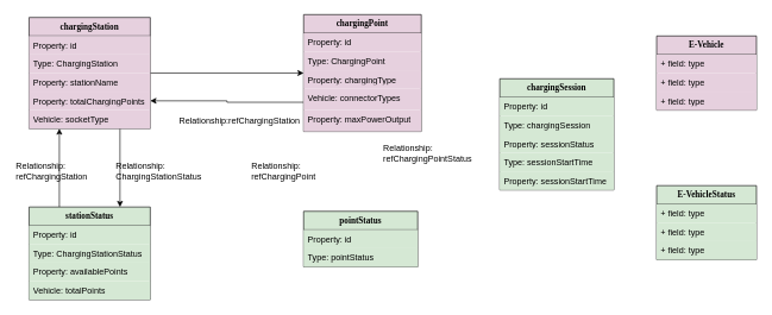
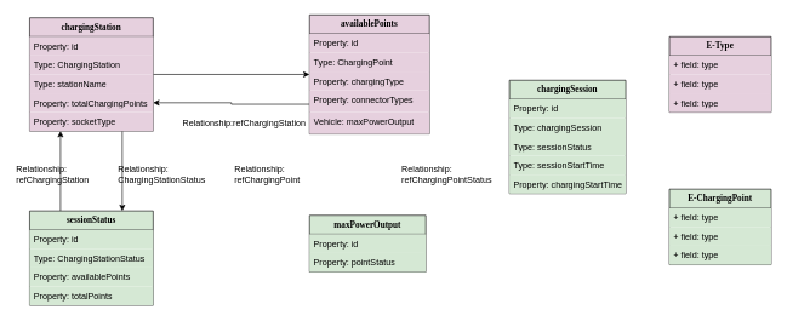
  <mxCell id="0" />
  <mxCell id="1" parent="0" />
  <mxCell id="2" style="edgeStyle=orthogonalEdgeStyle;rounded=0;orthogonalLoop=1;jettySize=auto;html=1;exitX=1;exitY=0.5;exitDx=0;exitDy=0;entryX=0;entryY=0.5;entryDx=0;entryDy=0;" edge="1" parent="1" source="4" target="11"><mxGeometry relative="1" as="geometry" /></mxCell>
  <mxCell id="3" style="edgeStyle=orthogonalEdgeStyle;rounded=0;orthogonalLoop=1;jettySize=auto;html=1;exitX=0.75;exitY=1;exitDx=0;exitDy=0;entryX=0.75;entryY=0;entryDx=0;entryDy=0;" edge="1" parent="1" source="4" target="22"><mxGeometry relative="1" as="geometry" /></mxCell>
  <mxCell id="4" value="&lt;span style=&quot;font-family: Verdana; font-weight: 700; text-wrap-mode: nowrap; background-color: transparent; color: light-dark(rgb(0, 0, 0), rgb(255, 255, 255));&quot;&gt;chargingStation&lt;/span&gt;" style="swimlane;fontStyle=0;childLayout=stackLayout;horizontal=1;startSize=26;fillColor=#E6D0DE;horizontalStack=0;resizeParent=1;resizeParentMax=0;resizeLast=0;collapsible=1;marginBottom=0;whiteSpace=wrap;html=1;" parent="1" vertex="1"><mxGeometry x="40" y="24" width="170" height="156" as="geometry" /></mxCell>
  <mxCell id="5" value="Property:&amp;nbsp;id" style="text;strokeColor=none;fillColor=#E6D0DE;align=left;verticalAlign=top;spacingLeft=4;spacingRight=4;overflow=hidden;rotatable=0;points=[[0,0.5],[1,0.5]];portConstraint=eastwest;whiteSpace=wrap;html=1;" vertex="1" parent="4"><mxGeometry y="26" width="170" height="26" as="geometry" /></mxCell>
  <mxCell id="6" value="Type:&amp;nbsp;ChargingStation&amp;nbsp;" style="text;strokeColor=none;fillColor=#E6D0DE;align=left;verticalAlign=top;spacingLeft=4;spacingRight=4;overflow=hidden;rotatable=0;points=[[0,0.5],[1,0.5]];portConstraint=eastwest;whiteSpace=wrap;html=1;" parent="4" vertex="1"><mxGeometry y="52" width="170" height="26" as="geometry" /></mxCell>
- <mxCell id="7" value="Property: stationName" style="text;strokeColor=none;fillColor=#E6D0DE;align=left;verticalAlign=top;spacingLeft=4;spacingRight=4;overflow=hidden;rotatable=0;points=[[0,0.5],[1,0.5]];portConstraint=eastwest;whiteSpace=wrap;html=1;" parent="4" vertex="1"><mxGeometry y="78" width="170" height="26" as="geometry" /></mxCell>
+ <mxCell id="7" value="Type: stationName" style="text;strokeColor=none;fillColor=#E6D0DE;align=left;verticalAlign=top;spacingLeft=4;spacingRight=4;overflow=hidden;rotatable=0;points=[[0,0.5],[1,0.5]];portConstraint=eastwest;whiteSpace=wrap;html=1;" parent="4" vertex="1"><mxGeometry y="78" width="170" height="26" as="geometry" /></mxCell>
  <mxCell id="8" value="Property:&amp;nbsp;&lt;span style=&quot;background-color: transparent;&quot;&gt;totalChargingPoints&lt;/span&gt;" style="text;strokeColor=none;fillColor=#E6D0DE;align=left;verticalAlign=top;spacingLeft=4;spacingRight=4;overflow=hidden;rotatable=0;points=[[0,0.5],[1,0.5]];portConstraint=eastwest;whiteSpace=wrap;html=1;" vertex="1" parent="4"><mxGeometry y="104" width="170" height="26" as="geometry" /></mxCell>
- <mxCell id="9" value="Vehicle: socketType" style="text;strokeColor=none;fillColor=#E6D0DE;align=left;verticalAlign=top;spacingLeft=4;spacingRight=4;overflow=hidden;rotatable=0;points=[[0,0.5],[1,0.5]];portConstraint=eastwest;whiteSpace=wrap;html=1;" parent="4" vertex="1"><mxGeometry y="130" width="170" height="26" as="geometry" /></mxCell>
+ <mxCell id="9" value="Property: socketType" style="text;strokeColor=none;fillColor=#E6D0DE;align=left;verticalAlign=top;spacingLeft=4;spacingRight=4;overflow=hidden;rotatable=0;points=[[0,0.5],[1,0.5]];portConstraint=eastwest;whiteSpace=wrap;html=1;" parent="4" vertex="1"><mxGeometry y="130" width="170" height="26" as="geometry" /></mxCell>
  <mxCell id="10" style="edgeStyle=orthogonalEdgeStyle;rounded=0;orthogonalLoop=1;jettySize=auto;html=1;exitX=0;exitY=0.75;exitDx=0;exitDy=0;entryX=1;entryY=0.75;entryDx=0;entryDy=0;" edge="1" parent="1" source="11" target="4"><mxGeometry relative="1" as="geometry" /></mxCell>
- <mxCell id="11" value="&lt;div&gt;&lt;font face=&quot;Verdana&quot;&gt;&lt;span style=&quot;text-wrap-mode: nowrap;&quot;&gt;&lt;b&gt;chargingPoint&lt;/b&gt;&lt;/span&gt;&lt;/font&gt;&lt;/div&gt;" style="swimlane;fontStyle=0;childLayout=stackLayout;horizontal=1;startSize=26;fillColor=#E6D0DE;horizontalStack=0;resizeParent=1;resizeParentMax=0;resizeLast=0;collapsible=1;marginBottom=0;whiteSpace=wrap;html=1;" parent="1" vertex="1"><mxGeometry x="425" y="20" width="165" height="164" as="geometry" /></mxCell>
+ <mxCell id="11" value="&lt;div&gt;&lt;font face=&quot;Verdana&quot;&gt;&lt;span style=&quot;text-wrap-mode: nowrap;&quot;&gt;&lt;b&gt;availablePoints&lt;/b&gt;&lt;/span&gt;&lt;/font&gt;&lt;/div&gt;" style="swimlane;fontStyle=0;childLayout=stackLayout;horizontal=1;startSize=26;fillColor=#E6D0DE;horizontalStack=0;resizeParent=1;resizeParentMax=0;resizeLast=0;collapsible=1;marginBottom=0;whiteSpace=wrap;html=1;" parent="1" vertex="1"><mxGeometry x="425" y="20" width="165" height="164" as="geometry" /></mxCell>
  <mxCell id="12" value="Property:&amp;nbsp;id" style="text;strokeColor=none;fillColor=#E6D0DE;align=left;verticalAlign=top;spacingLeft=4;spacingRight=4;overflow=hidden;rotatable=0;points=[[0,0.5],[1,0.5]];portConstraint=eastwest;whiteSpace=wrap;html=1;" parent="11" vertex="1"><mxGeometry y="26" width="165" height="26" as="geometry" /></mxCell>
  <mxCell id="13" value="Type:&amp;nbsp;ChargingPoint" style="text;strokeColor=none;fillColor=#E6D0DE;align=left;verticalAlign=top;spacingLeft=4;spacingRight=4;overflow=hidden;rotatable=0;points=[[0,0.5],[1,0.5]];portConstraint=eastwest;whiteSpace=wrap;html=1;" parent="11" vertex="1"><mxGeometry y="52" width="165" height="26" as="geometry" /></mxCell>
  <mxCell id="14" value="Property:&amp;nbsp;chargingType" style="text;strokeColor=none;fillColor=#E6D0DE;align=left;verticalAlign=top;spacingLeft=4;spacingRight=4;overflow=hidden;rotatable=0;points=[[0,0.5],[1,0.5]];portConstraint=eastwest;whiteSpace=wrap;html=1;" parent="11" vertex="1"><mxGeometry y="78" width="165" height="26" as="geometry" /></mxCell>
- <mxCell id="15" value="Vehicle:&amp;nbsp;connectorTypes" style="text;strokeColor=none;fillColor=#E6D0DE;align=left;verticalAlign=top;spacingLeft=4;spacingRight=4;overflow=hidden;rotatable=0;points=[[0,0.5],[1,0.5]];portConstraint=eastwest;whiteSpace=wrap;html=1;" vertex="1" parent="11"><mxGeometry y="104" width="165" height="30" as="geometry" /></mxCell>
- <mxCell id="16" value="Property:&amp;nbsp;maxPowerOutput" style="text;strokeColor=none;fillColor=#E6D0DE;align=left;verticalAlign=top;spacingLeft=4;spacingRight=4;overflow=hidden;rotatable=0;points=[[0,0.5],[1,0.5]];portConstraint=eastwest;whiteSpace=wrap;html=1;" vertex="1" parent="11"><mxGeometry y="134" width="165" height="30" as="geometry" /></mxCell>
- <mxCell id="17" value="&lt;font face=&quot;Verdana&quot;&gt;&lt;span style=&quot;text-wrap-mode: nowrap;&quot;&gt;&lt;b&gt;E-Vehicle&lt;/b&gt;&lt;/span&gt;&lt;/font&gt;" style="swimlane;fontStyle=0;childLayout=stackLayout;horizontal=1;startSize=26;fillColor=#E6D0DE;horizontalStack=0;resizeParent=1;resizeParentMax=0;resizeLast=0;collapsible=1;marginBottom=0;whiteSpace=wrap;html=1;" parent="1" vertex="1"><mxGeometry x="920" y="50" width="140" height="104" as="geometry" /></mxCell>
+ <mxCell id="15" value="Property:&amp;nbsp;connectorTypes" style="text;strokeColor=none;fillColor=#E6D0DE;align=left;verticalAlign=top;spacingLeft=4;spacingRight=4;overflow=hidden;rotatable=0;points=[[0,0.5],[1,0.5]];portConstraint=eastwest;whiteSpace=wrap;html=1;" vertex="1" parent="11"><mxGeometry y="104" width="165" height="30" as="geometry" /></mxCell>
+ <mxCell id="16" value="Vehicle:&amp;nbsp;maxPowerOutput" style="text;strokeColor=none;fillColor=#E6D0DE;align=left;verticalAlign=top;spacingLeft=4;spacingRight=4;overflow=hidden;rotatable=0;points=[[0,0.5],[1,0.5]];portConstraint=eastwest;whiteSpace=wrap;html=1;" vertex="1" parent="11"><mxGeometry y="134" width="165" height="30" as="geometry" /></mxCell>
+ <mxCell id="17" value="&lt;font face=&quot;Verdana&quot;&gt;&lt;span style=&quot;text-wrap-mode: nowrap;&quot;&gt;&lt;b&gt;E-Type&lt;/b&gt;&lt;/span&gt;&lt;/font&gt;" style="swimlane;fontStyle=0;childLayout=stackLayout;horizontal=1;startSize=26;fillColor=#E6D0DE;horizontalStack=0;resizeParent=1;resizeParentMax=0;resizeLast=0;collapsible=1;marginBottom=0;whiteSpace=wrap;html=1;" parent="1" vertex="1"><mxGeometry x="920" y="50" width="140" height="104" as="geometry" /></mxCell>
  <mxCell id="18" value="+ field: type" style="text;strokeColor=none;fillColor=#E6D0DE;align=left;verticalAlign=top;spacingLeft=4;spacingRight=4;overflow=hidden;rotatable=0;points=[[0,0.5],[1,0.5]];portConstraint=eastwest;whiteSpace=wrap;html=1;" parent="17" vertex="1"><mxGeometry y="26" width="140" height="26" as="geometry" /></mxCell>
  <mxCell id="19" value="+ field: type" style="text;strokeColor=none;fillColor=#E6D0DE;align=left;verticalAlign=top;spacingLeft=4;spacingRight=4;overflow=hidden;rotatable=0;points=[[0,0.5],[1,0.5]];portConstraint=eastwest;whiteSpace=wrap;html=1;" parent="17" vertex="1"><mxGeometry y="52" width="140" height="26" as="geometry" /></mxCell>
  <mxCell id="20" value="+ field: type" style="text;strokeColor=none;fillColor=#E6D0DE;align=left;verticalAlign=top;spacingLeft=4;spacingRight=4;overflow=hidden;rotatable=0;points=[[0,0.5],[1,0.5]];portConstraint=eastwest;whiteSpace=wrap;html=1;" parent="17" vertex="1"><mxGeometry y="78" width="140" height="26" as="geometry" /></mxCell>
  <mxCell id="21" style="edgeStyle=orthogonalEdgeStyle;rounded=0;orthogonalLoop=1;jettySize=auto;html=1;exitX=0.25;exitY=0;exitDx=0;exitDy=0;entryX=0.25;entryY=1;entryDx=0;entryDy=0;" edge="1" parent="1" source="22" target="4"><mxGeometry relative="1" as="geometry" /></mxCell>
- <mxCell id="22" value="&lt;span style=&quot;font-family: Verdana; font-weight: 700; text-wrap-mode: nowrap; background-color: transparent; color: light-dark(rgb(0, 0, 0), rgb(255, 255, 255));&quot;&gt;stationStatus&lt;/span&gt;" style="swimlane;fontStyle=0;childLayout=stackLayout;horizontal=1;startSize=26;fillColor=#D5E8D4;horizontalStack=0;resizeParent=1;resizeParentMax=0;resizeLast=0;collapsible=1;marginBottom=0;whiteSpace=wrap;html=1;" parent="1" vertex="1"><mxGeometry x="40" y="290" width="170" height="130" as="geometry" /></mxCell>
+ <mxCell id="22" value="&lt;span style=&quot;font-family: Verdana; font-weight: 700; text-wrap-mode: nowrap; background-color: transparent; color: light-dark(rgb(0, 0, 0), rgb(255, 255, 255));&quot;&gt;sessionStatus&lt;/span&gt;" style="swimlane;fontStyle=0;childLayout=stackLayout;horizontal=1;startSize=26;fillColor=#D5E8D4;horizontalStack=0;resizeParent=1;resizeParentMax=0;resizeLast=0;collapsible=1;marginBottom=0;whiteSpace=wrap;html=1;" parent="1" vertex="1"><mxGeometry x="40" y="290" width="170" height="130" as="geometry" /></mxCell>
  <mxCell id="23" value="Property:&amp;nbsp;id" style="text;strokeColor=none;fillColor=#D5E8D4;align=left;verticalAlign=top;spacingLeft=4;spacingRight=4;overflow=hidden;rotatable=0;points=[[0,0.5],[1,0.5]];portConstraint=eastwest;whiteSpace=wrap;html=1;" parent="22" vertex="1"><mxGeometry y="26" width="170" height="26" as="geometry" /></mxCell>
  <mxCell id="24" value="Type:&amp;nbsp;ChargingStationStatus&amp;nbsp;" style="text;strokeColor=none;fillColor=#D5E8D4;align=left;verticalAlign=top;spacingLeft=4;spacingRight=4;overflow=hidden;rotatable=0;points=[[0,0.5],[1,0.5]];portConstraint=eastwest;whiteSpace=wrap;html=1;" parent="22" vertex="1"><mxGeometry y="52" width="170" height="26" as="geometry" /></mxCell>
  <mxCell id="25" value="Property:&amp;nbsp;availablePoints" style="text;strokeColor=none;fillColor=#D5E8D4;align=left;verticalAlign=top;spacingLeft=4;spacingRight=4;overflow=hidden;rotatable=0;points=[[0,0.5],[1,0.5]];portConstraint=eastwest;whiteSpace=wrap;html=1;" parent="22" vertex="1"><mxGeometry y="78" width="170" height="26" as="geometry" /></mxCell>
- <mxCell id="26" value="Vehicle:&amp;nbsp;&lt;span style=&quot;background-color: transparent;&quot;&gt;totalPoints&lt;/span&gt;" style="text;strokeColor=none;fillColor=#D5E8D4;align=left;verticalAlign=top;spacingLeft=4;spacingRight=4;overflow=hidden;rotatable=0;points=[[0,0.5],[1,0.5]];portConstraint=eastwest;whiteSpace=wrap;html=1;" vertex="1" parent="22"><mxGeometry y="104" width="170" height="26" as="geometry" /></mxCell>
- <mxCell id="27" value="&lt;span style=&quot;font-family: Verdana; font-weight: 700; text-wrap-mode: nowrap;&quot;&gt;pointStatus&lt;/span&gt;" style="swimlane;fontStyle=0;childLayout=stackLayout;horizontal=1;startSize=26;fillColor=#D5E8D4;horizontalStack=0;resizeParent=1;resizeParentMax=0;resizeLast=0;collapsible=1;marginBottom=0;whiteSpace=wrap;html=1;" parent="1" vertex="1"><mxGeometry x="425" y="296" width="160" height="78" as="geometry" /></mxCell>
+ <mxCell id="26" value="Property:&amp;nbsp;&lt;span style=&quot;background-color: transparent;&quot;&gt;totalPoints&lt;/span&gt;" style="text;strokeColor=none;fillColor=#D5E8D4;align=left;verticalAlign=top;spacingLeft=4;spacingRight=4;overflow=hidden;rotatable=0;points=[[0,0.5],[1,0.5]];portConstraint=eastwest;whiteSpace=wrap;html=1;" vertex="1" parent="22"><mxGeometry y="104" width="170" height="26" as="geometry" /></mxCell>
+ <mxCell id="27" value="&lt;span style=&quot;font-family: Verdana; font-weight: 700; text-wrap-mode: nowrap;&quot;&gt;maxPowerOutput&lt;/span&gt;" style="swimlane;fontStyle=0;childLayout=stackLayout;horizontal=1;startSize=26;fillColor=#D5E8D4;horizontalStack=0;resizeParent=1;resizeParentMax=0;resizeLast=0;collapsible=1;marginBottom=0;whiteSpace=wrap;html=1;" parent="1" vertex="1"><mxGeometry x="425" y="296" width="160" height="78" as="geometry" /></mxCell>
  <mxCell id="28" value="Property:&amp;nbsp;id" style="text;strokeColor=none;fillColor=#D5E8D4;align=left;verticalAlign=top;spacingLeft=4;spacingRight=4;overflow=hidden;rotatable=0;points=[[0,0.5],[1,0.5]];portConstraint=eastwest;whiteSpace=wrap;html=1;" parent="27" vertex="1"><mxGeometry y="26" width="160" height="26" as="geometry" /></mxCell>
- <mxCell id="29" value="Type:&amp;nbsp;pointStatus" style="text;strokeColor=none;fillColor=#D5E8D4;align=left;verticalAlign=top;spacingLeft=4;spacingRight=4;overflow=hidden;rotatable=0;points=[[0,0.5],[1,0.5]];portConstraint=eastwest;whiteSpace=wrap;html=1;" parent="27" vertex="1"><mxGeometry y="52" width="160" height="26" as="geometry" /></mxCell>
+ <mxCell id="29" value="Property:&amp;nbsp;pointStatus" style="text;strokeColor=none;fillColor=#D5E8D4;align=left;verticalAlign=top;spacingLeft=4;spacingRight=4;overflow=hidden;rotatable=0;points=[[0,0.5],[1,0.5]];portConstraint=eastwest;whiteSpace=wrap;html=1;" parent="27" vertex="1"><mxGeometry y="52" width="160" height="26" as="geometry" /></mxCell>
  <mxCell id="30" value="&lt;span style=&quot;font-family: Verdana; font-weight: 700; text-wrap-mode: nowrap; background-color: transparent; color: light-dark(rgb(0, 0, 0), rgb(255, 255, 255));&quot;&gt;chargingSession&lt;/span&gt;" style="swimlane;fontStyle=0;childLayout=stackLayout;horizontal=1;startSize=26;fillColor=#D5E8D4;horizontalStack=0;resizeParent=1;resizeParentMax=0;resizeLast=0;collapsible=1;marginBottom=0;whiteSpace=wrap;html=1;" parent="1" vertex="1"><mxGeometry x="700" y="110" width="160" height="156" as="geometry" /></mxCell>
  <mxCell id="31" value="Property:&amp;nbsp;id" style="text;strokeColor=none;fillColor=#D5E8D4;align=left;verticalAlign=top;spacingLeft=4;spacingRight=4;overflow=hidden;rotatable=0;points=[[0,0.5],[1,0.5]];portConstraint=eastwest;whiteSpace=wrap;html=1;" parent="30" vertex="1"><mxGeometry y="26" width="160" height="26" as="geometry" /></mxCell>
  <mxCell id="32" value="Type:&amp;nbsp;chargingSession" style="text;strokeColor=none;fillColor=#D5E8D4;align=left;verticalAlign=top;spacingLeft=4;spacingRight=4;overflow=hidden;rotatable=0;points=[[0,0.5],[1,0.5]];portConstraint=eastwest;whiteSpace=wrap;html=1;" parent="30" vertex="1"><mxGeometry y="52" width="160" height="26" as="geometry" /></mxCell>
- <mxCell id="33" value="Property:&amp;nbsp;sessionStatus" style="text;strokeColor=none;fillColor=#D5E8D4;align=left;verticalAlign=top;spacingLeft=4;spacingRight=4;overflow=hidden;rotatable=0;points=[[0,0.5],[1,0.5]];portConstraint=eastwest;whiteSpace=wrap;html=1;" parent="30" vertex="1"><mxGeometry y="78" width="160" height="26" as="geometry" /></mxCell>
+ <mxCell id="33" value="Type:&amp;nbsp;sessionStatus" style="text;strokeColor=none;fillColor=#D5E8D4;align=left;verticalAlign=top;spacingLeft=4;spacingRight=4;overflow=hidden;rotatable=0;points=[[0,0.5],[1,0.5]];portConstraint=eastwest;whiteSpace=wrap;html=1;" parent="30" vertex="1"><mxGeometry y="78" width="160" height="26" as="geometry" /></mxCell>
  <mxCell id="34" value="Type:&amp;nbsp;sessionStartTime" style="text;strokeColor=none;fillColor=#D5E8D4;align=left;verticalAlign=top;spacingLeft=4;spacingRight=4;overflow=hidden;rotatable=0;points=[[0,0.5],[1,0.5]];portConstraint=eastwest;whiteSpace=wrap;html=1;" vertex="1" parent="30"><mxGeometry y="104" width="160" height="26" as="geometry" /></mxCell>
- <mxCell id="35" value="Property: sessionStartTime" style="text;strokeColor=none;fillColor=#D5E8D4;align=left;verticalAlign=top;spacingLeft=4;spacingRight=4;overflow=hidden;rotatable=0;points=[[0,0.5],[1,0.5]];portConstraint=eastwest;whiteSpace=wrap;html=1;" vertex="1" parent="30"><mxGeometry y="130" width="160" height="26" as="geometry" /></mxCell>
- <mxCell id="36" value="&lt;b style=&quot;font-family: Verdana; text-wrap-mode: nowrap;&quot;&gt;E-VehicleStatus&lt;/b&gt;" style="swimlane;fontStyle=0;childLayout=stackLayout;horizontal=1;startSize=26;fillColor=#D5E8D4;horizontalStack=0;resizeParent=1;resizeParentMax=0;resizeLast=0;collapsible=1;marginBottom=0;whiteSpace=wrap;html=1;" parent="1" vertex="1"><mxGeometry x="920" y="260" width="140" height="104" as="geometry" /></mxCell>
+ <mxCell id="35" value="Property: chargingStartTime" style="text;strokeColor=none;fillColor=#D5E8D4;align=left;verticalAlign=top;spacingLeft=4;spacingRight=4;overflow=hidden;rotatable=0;points=[[0,0.5],[1,0.5]];portConstraint=eastwest;whiteSpace=wrap;html=1;" vertex="1" parent="30"><mxGeometry y="130" width="160" height="26" as="geometry" /></mxCell>
+ <mxCell id="36" value="&lt;b style=&quot;font-family: Verdana; text-wrap-mode: nowrap;&quot;&gt;E-ChargingPoint&lt;/b&gt;" style="swimlane;fontStyle=0;childLayout=stackLayout;horizontal=1;startSize=26;fillColor=#D5E8D4;horizontalStack=0;resizeParent=1;resizeParentMax=0;resizeLast=0;collapsible=1;marginBottom=0;whiteSpace=wrap;html=1;" parent="1" vertex="1"><mxGeometry x="920" y="260" width="140" height="104" as="geometry" /></mxCell>
  <mxCell id="37" value="+ field: type" style="text;strokeColor=none;fillColor=#D5E8D4;align=left;verticalAlign=top;spacingLeft=4;spacingRight=4;overflow=hidden;rotatable=0;points=[[0,0.5],[1,0.5]];portConstraint=eastwest;whiteSpace=wrap;html=1;" parent="36" vertex="1"><mxGeometry y="26" width="140" height="26" as="geometry" /></mxCell>
  <mxCell id="38" value="+ field: type" style="text;strokeColor=none;fillColor=#D5E8D4;align=left;verticalAlign=top;spacingLeft=4;spacingRight=4;overflow=hidden;rotatable=0;points=[[0,0.5],[1,0.5]];portConstraint=eastwest;whiteSpace=wrap;html=1;" parent="36" vertex="1"><mxGeometry y="52" width="140" height="26" as="geometry" /></mxCell>
  <mxCell id="39" value="+ field: type" style="text;strokeColor=none;fillColor=#D5E8D4;align=left;verticalAlign=top;spacingLeft=4;spacingRight=4;overflow=hidden;rotatable=0;points=[[0,0.5],[1,0.5]];portConstraint=eastwest;whiteSpace=wrap;html=1;" parent="36" vertex="1"><mxGeometry y="78" width="140" height="26" as="geometry" /></mxCell>
  <mxCell id="40" value="Relationship:refChargingStation" style="text;html=1;align=center;verticalAlign=middle;resizable=0;points=[];autosize=1;strokeColor=none;fillColor=none;" vertex="1" parent="1"><mxGeometry x="240" y="154" width="190" height="30" as="geometry" /></mxCell>
  <mxCell id="41" value="Relationship:&lt;div&gt;refChargingStation&lt;/div&gt;" style="text;html=1;align=left;verticalAlign=middle;resizable=0;points=[];autosize=1;strokeColor=none;fillColor=none;" vertex="1" parent="1"><mxGeometry x="20" y="220" width="120" height="40" as="geometry" /></mxCell>
  <mxCell id="42" value="Relationship:&lt;div&gt;ChargingStationStatus&lt;/div&gt;" style="text;html=1;align=left;verticalAlign=middle;resizable=0;points=[];autosize=1;strokeColor=none;fillColor=none;" vertex="1" parent="1"><mxGeometry x="160" y="220" width="140" height="40" as="geometry" /></mxCell>
- <mxCell id="43" value="Relationship:&lt;div&gt;refChargingPoint&lt;/div&gt;" style="text;html=1;align=left;verticalAlign=middle;resizable=0;points=[];autosize=1;strokeColor=none;fillColor=none;" vertex="1" parent="1"><mxGeometry x="350" y="220" width="110" height="40" as="geometry" /></mxCell>
- <mxCell id="44" value="Relationship:&lt;div&gt;refChargingPointStatus&lt;/div&gt;" style="text;html=1;align=left;verticalAlign=middle;resizable=0;points=[];autosize=1;strokeColor=none;fillColor=none;" vertex="1" parent="1"><mxGeometry x="535" y="195" width="150" height="40" as="geometry" /></mxCell>
+ <mxCell id="43" value="Relationship:&lt;div&gt;refChargingPoint&lt;/div&gt;" style="text;html=1;align=left;verticalAlign=middle;resizable=0;points=[];autosize=1;strokeColor=none;fillColor=none;" vertex="1" parent="1"><mxGeometry x="320" y="220" width="110" height="40" as="geometry" /></mxCell>
+ <mxCell id="44" value="Relationship:&lt;div&gt;refChargingPointStatus&lt;/div&gt;" style="text;html=1;align=left;verticalAlign=middle;resizable=0;points=[];autosize=1;strokeColor=none;fillColor=none;" vertex="1" parent="1"><mxGeometry x="550" y="220" width="150" height="40" as="geometry" /></mxCell>
